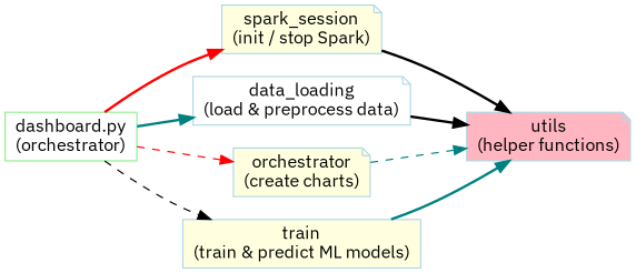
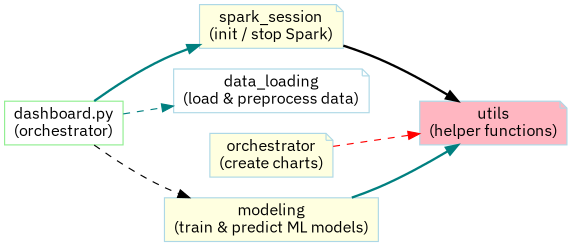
  digraph {
    fontname="IBM Plex Sans"
    rankdir=LR
    node [color=lightblue fillcolor=lightyellow fontname="IBM Plex Sans" shape=note style=filled]
    edge [color=teal fontname="IBM Plex Sans" style=bold]
    n1 [color=lightgreen fillcolor=white label="dashboard.py\n(orchestrator)" shape=box]
    n2 [label="spark_session\n(init / stop Spark)"]
    n3 [fillcolor=white label="data_loading\n(load & preprocess data)"]
    n4 [label="orchestrator\n(create charts)"]
-   n5 [label="train\n(train & predict ML models)" shape=box]
+   n5 [label="modeling\n(train & predict ML models)" shape=box]
    n6 [fillcolor=lightpink label="utils\n(helper functions)"]
-   n1 -> n2 [color=red]
-   n1 -> n3
-   n1 -> n4 [color=red style=dashed]
+   n1 -> n2
+   n1 -> n3 [style=dashed]
    n1 -> n5 [color=black style=dashed]
    n2 -> n6 [color=black]
-   n3 -> n6 [color=black]
-   n4 -> n6 [style=dashed]
+   n4 -> n6 [color=red style=dashed]
    n5 -> n6
  }
